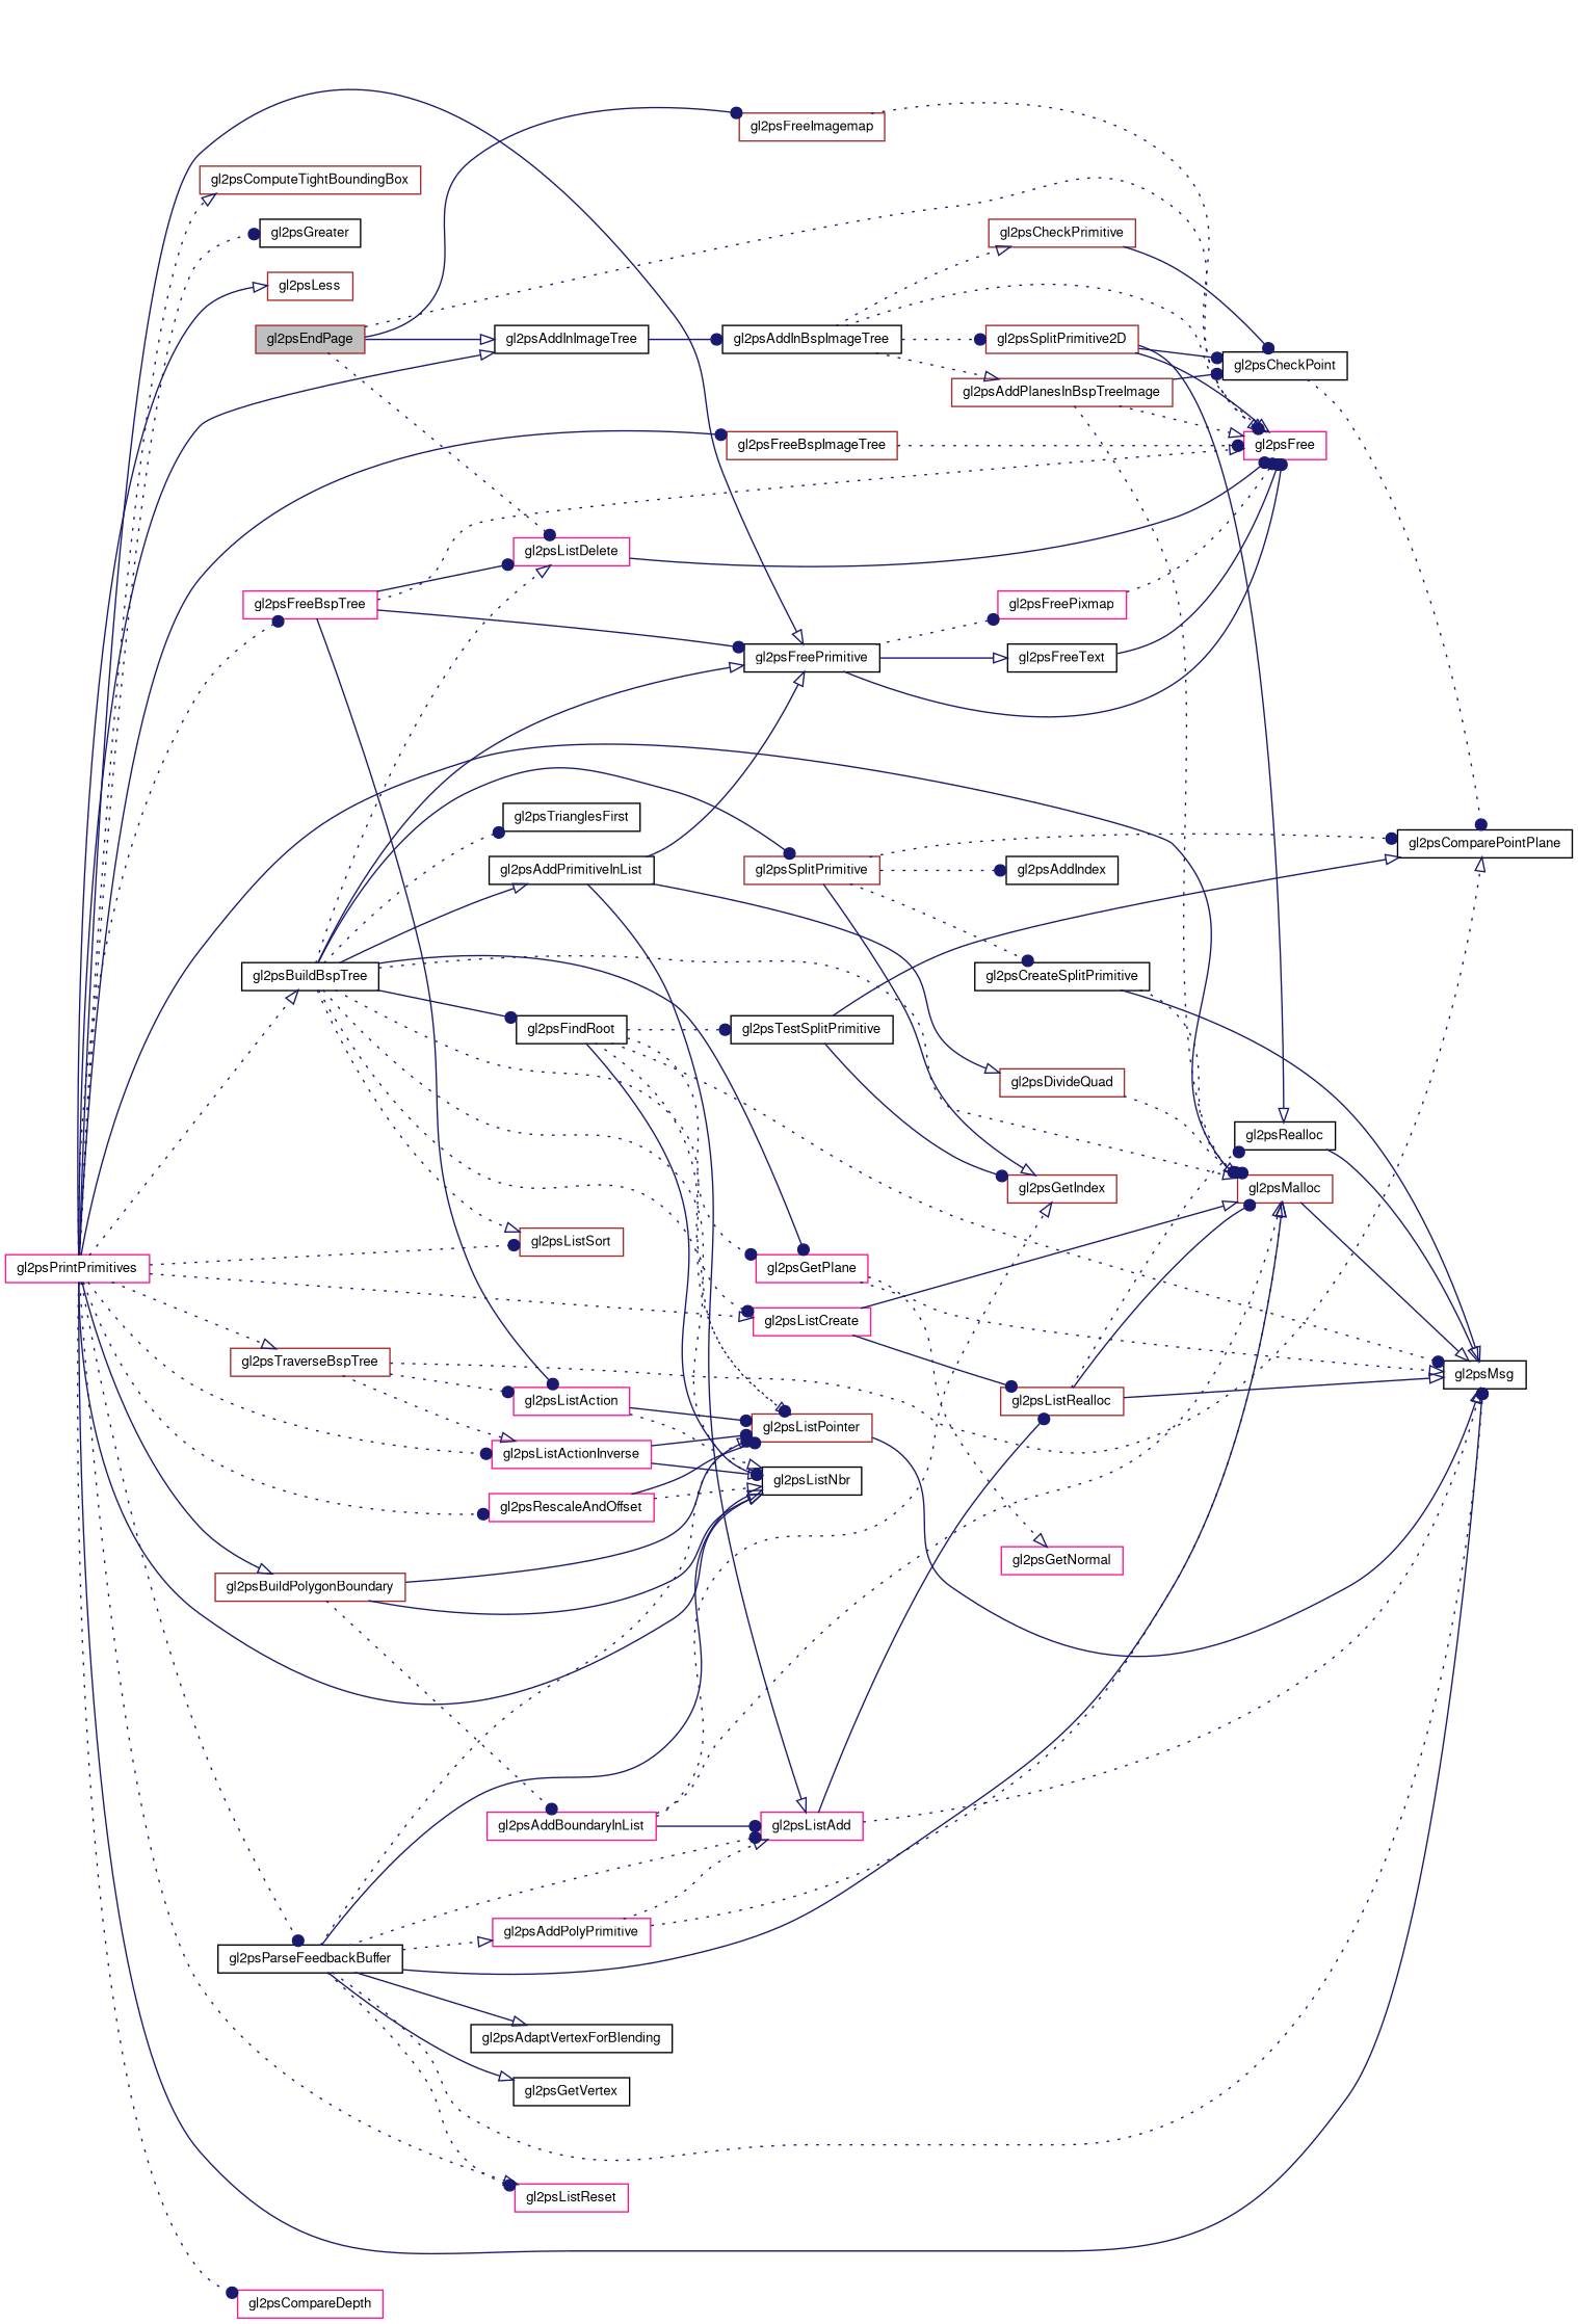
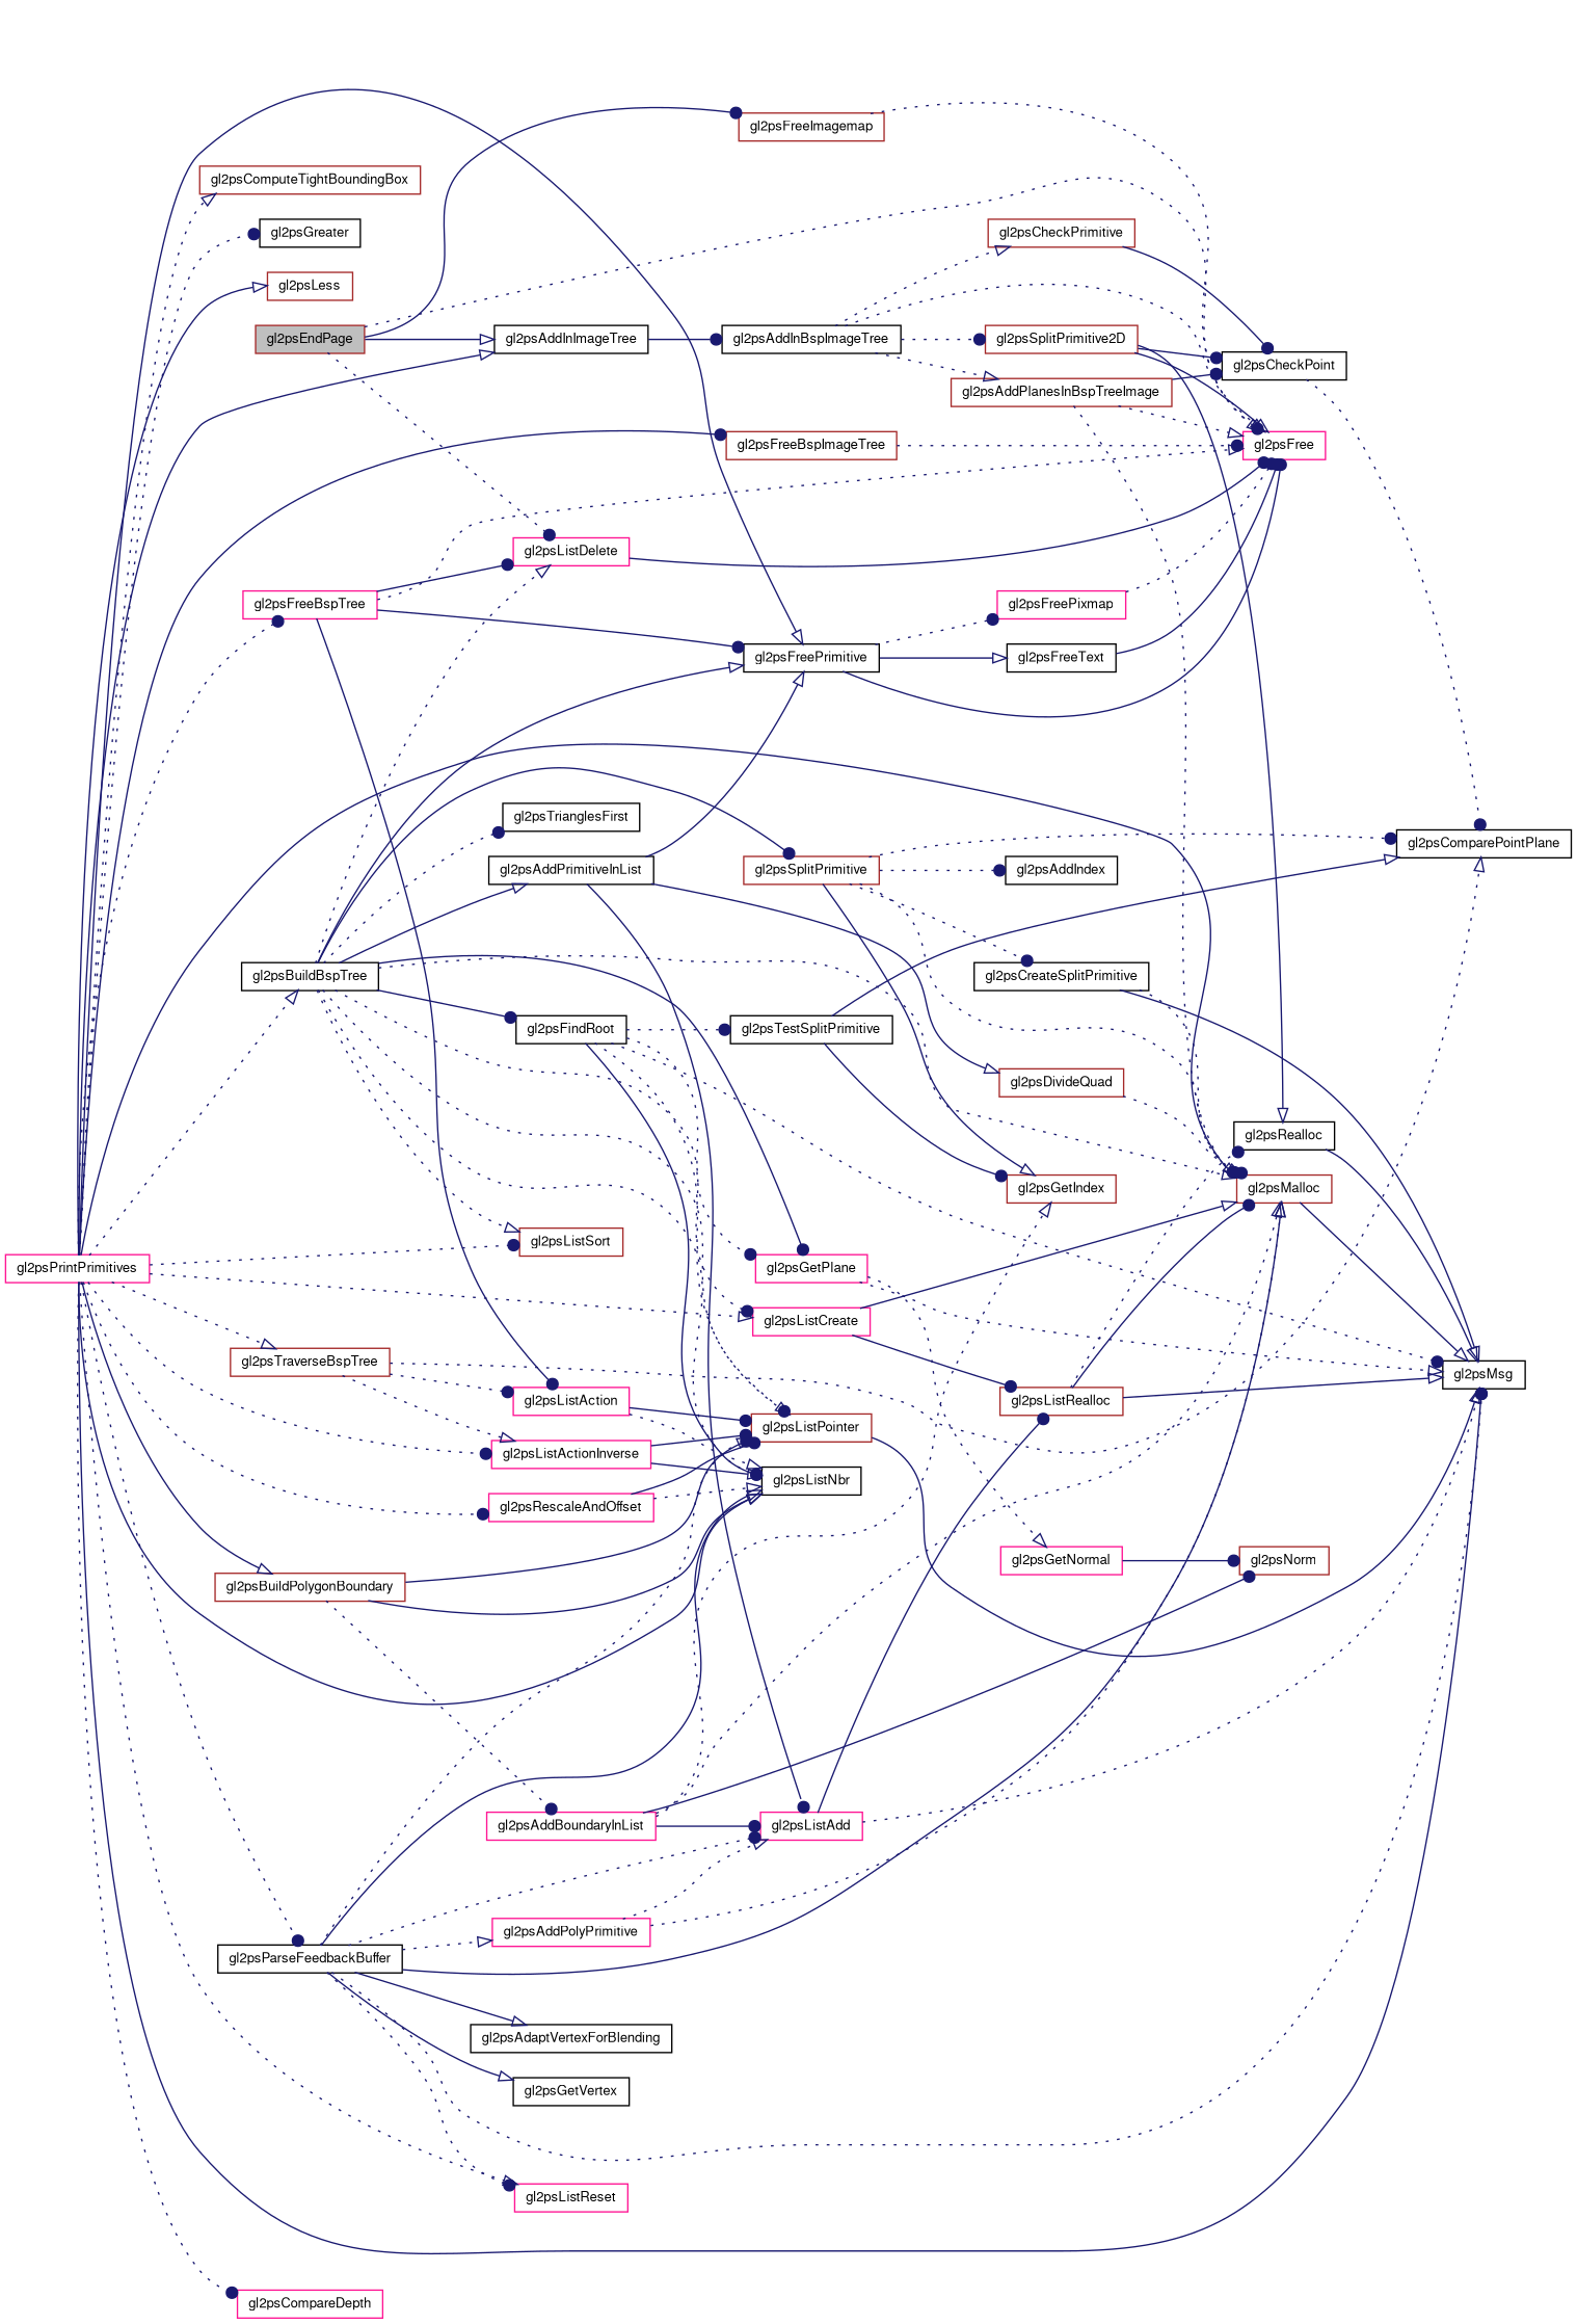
  digraph {
    rankdir=LR
    node [color=black fillcolor=white fontname=FreeSans fontsize=10 shape=record style=filled]
    edge [arrowhead=dot color=midnightblue fontname=FreeSans fontsize=10 labelfontname=FreeSans labelfontsize=10 style=dotted]
    n1 [color=brown fillcolor=grey75 fontcolor=black height=0.2 label=gl2psEndPage width=0.4]
    n2 [color=deeppink height=0.2 label=gl2psFree width=0.4]
    n3 [color=brown height=0.2 label=gl2psFreeImagemap width=0.4]
    n4 [color=deeppink height=0.2 label=gl2psListDelete width=0.4]
    n5 [height=0.2 label=gl2psAddInImageTree width=0.4]
    n6 [color=deeppink height=0.2 label=gl2psPrintPrimitives width=0.4]
    n7 [color=brown height=0.2 label=gl2psMalloc width=0.4]
    n8 [height=0.2 label=gl2psMsg width=0.4]
    n9 [height=0.2 label=gl2psBuildBspTree width=0.4]
    n10 [height=0.2 label=gl2psFreePrimitive width=0.4]
    n11 [height=0.2 label=gl2psListNbr width=0.4]
    n12 [color=deeppink height=0.2 label=gl2psListCreate width=0.4]
    n13 [color=brown height=0.2 label=gl2psListSort width=0.4]
    n14 [color=brown height=0.2 label=gl2psBuildPolygonBoundary width=0.4]
    n15 [color=deeppink height=0.2 label=gl2psCompareDepth width=0.4]
    n16 [color=brown height=0.2 label=gl2psComputeTightBoundingBox width=0.4]
    n17 [color=brown height=0.2 label=gl2psFreeBspImageTree width=0.4]
    n18 [color=deeppink height=0.2 label=gl2psFreeBspTree width=0.4]
    n19 [height=0.2 label=gl2psGreater width=0.4]
    n20 [color=brown height=0.2 label=gl2psLess width=0.4]
    n21 [color=deeppink height=0.2 label=gl2psListActionInverse width=0.4]
    n22 [color=deeppink height=0.2 label=gl2psListReset width=0.4]
    n23 [height=0.2 label=gl2psParseFeedbackBuffer width=0.4]
    n24 [color=deeppink height=0.2 label=gl2psRescaleAndOffset width=0.4]
    n25 [color=brown height=0.2 label=gl2psTraverseBspTree width=0.4]
    n26 [height=0.2 label=gl2psAddInBspImageTree width=0.4]
    n27 [height=0.2 label=gl2psAddPrimitiveInList width=0.4]
    n28 [height=0.2 label=gl2psFindRoot width=0.4]
    n29 [color=deeppink height=0.2 label=gl2psGetPlane width=0.4]
    n30 [color=brown height=0.2 label=gl2psListPointer width=0.4]
    n31 [color=brown height=0.2 label=gl2psSplitPrimitive width=0.4]
    n32 [height=0.2 label=gl2psTrianglesFirst width=0.4]
    n33 [color=deeppink height=0.2 label=gl2psFreePixmap width=0.4]
    n34 [height=0.2 label=gl2psFreeText width=0.4]
    n35 [color=brown height=0.2 label=gl2psListRealloc width=0.4]
    n36 [color=deeppink height=0.2 label=gl2psAddBoundaryInList width=0.4]
    n37 [color=deeppink height=0.2 label=gl2psListAction width=0.4]
    n38 [color=deeppink height=0.2 label=gl2psListAdd width=0.4]
    n39 [height=0.2 label=gl2psAdaptVertexForBlending width=0.4]
    n40 [color=deeppink height=0.2 label=gl2psAddPolyPrimitive width=0.4]
    n41 [height=0.2 label=gl2psGetVertex width=0.4]
    n42 [height=0.2 label=gl2psComparePointPlane width=0.4]
    n43 [color=brown height=0.2 label=gl2psAddPlanesInBspTreeImage width=0.4]
    n44 [color=brown height=0.2 label=gl2psCheckPrimitive width=0.4]
    n45 [color=brown height=0.2 label=gl2psSplitPrimitive2D width=0.4]
    n46 [height=0.2 label=gl2psCheckPoint width=0.4]
    n47 [height=0.2 label=gl2psRealloc width=0.4]
    n48 [color=brown height=0.2 label=gl2psDivideQuad width=0.4]
    n49 [height=0.2 label=gl2psTestSplitPrimitive width=0.4]
    n50 [color=deeppink height=0.2 label=gl2psGetNormal width=0.4]
    n51 [color=brown height=0.2 label=gl2psGetIndex width=0.4]
    n52 [height=0.2 label=gl2psAddIndex width=0.4]
    n53 [height=0.2 label=gl2psCreateSplitPrimitive width=0.4]
+   n54 [color=brown height=0.2 label=gl2psNorm width=0.4]
    n1 -> n2
    n1 -> n3 [style=solid]
    n1 -> n4
    n1 -> n5 [arrowhead=onormal style=solid]
    n3 -> n2 [arrowhead=onormal]
    n4 -> n2 [style=solid]
    n5 -> n26 [style=solid]
    n6 -> n5 [arrowhead=onormal style=solid]
    n6 -> n7 [style=solid]
    n6 -> n8 [style=solid]
    n6 -> n9 [arrowhead=onormal]
    n6 -> n10 [arrowhead=onormal style=solid]
    n6 -> n11 [arrowhead=onormal style=solid]
    n6 -> n12 [arrowhead=onormal]
    n6 -> n13
    n6 -> n14 [arrowhead=onormal style=solid]
    n6 -> n15
    n6 -> n16 [arrowhead=onormal]
    n6 -> n17 [style=solid]
    n6 -> n18
    n6 -> n19
    n6 -> n20 [arrowhead=onormal style=solid]
    n6 -> n21
    n6 -> n22 [arrowhead=onormal]
    n6 -> n23
    n6 -> n24
    n6 -> n25 [arrowhead=onormal]
    n7 -> n8 [arrowhead=onormal style=solid]
    n9 -> n4 [arrowhead=onormal]
    n9 -> n7 [arrowhead=onormal]
    n9 -> n10 [arrowhead=onormal style=solid]
    n9 -> n11
    n9 -> n12
    n9 -> n13 [arrowhead=onormal]
    n9 -> n27 [arrowhead=onormal style=solid]
    n9 -> n28 [style=solid]
    n9 -> n29 [style=solid]
    n9 -> n30 [arrowhead=onormal]
    n9 -> n31 [style=solid]
    n9 -> n32
    n10 -> n2 [style=solid]
    n10 -> n33
    n10 -> n34 [arrowhead=onormal style=solid]
    n12 -> n7 [arrowhead=onormal style=solid]
    n12 -> n35 [style=solid]
    n14 -> n11 [arrowhead=onormal style=solid]
    n14 -> n30 [style=solid]
    n14 -> n36
    n17 -> n2
    n18 -> n2 [arrowhead=onormal]
    n18 -> n4 [style=solid]
    n18 -> n10 [style=solid]
    n18 -> n37 [style=solid]
    n21 -> n11 [arrowhead=onormal style=solid]
    n21 -> n30 [style=solid]
    n23 -> n7 [arrowhead=onormal style=solid]
    n23 -> n8
    n23 -> n11 [arrowhead=onormal style=solid]
    n23 -> n22
    n23 -> n30 [arrowhead=onormal]
    n23 -> n38
    n23 -> n39 [arrowhead=onormal style=solid]
    n23 -> n40 [arrowhead=onormal]
    n23 -> n41 [arrowhead=onormal style=solid]
    n24 -> n11 [arrowhead=onormal]
    n24 -> n30 [style=solid]
    n25 -> n21 [arrowhead=onormal]
    n25 -> n37
    n25 -> n42 [arrowhead=onormal]
    n26 -> n2 [arrowhead=onormal]
    n26 -> n43 [arrowhead=onormal]
    n26 -> n44 [arrowhead=onormal]
    n26 -> n45
    n27 -> n10 [arrowhead=onormal style=solid]
-   n27 -> n38 [arrowhead=onormal style=solid]
+   n27 -> n38 [style=solid]
    n27 -> n48 [arrowhead=onormal style=solid]
    n28 -> n8
    n28 -> n11 [style=solid]
    n28 -> n29
    n28 -> n30
    n28 -> n49
    n29 -> n8 [arrowhead=onormal]
    n29 -> n50 [arrowhead=onormal]
    n30 -> n8 [arrowhead=onormal style=solid]
+   n31 -> n7 [arrowhead=onormal]
    n31 -> n42
    n31 -> n51 [arrowhead=onormal style=solid]
    n31 -> n52
    n31 -> n53
    n33 -> n2
    n34 -> n2 [style=solid]
    n35 -> n7 [style=solid]
    n35 -> n8 [arrowhead=onormal style=solid]
    n35 -> n47
    n36 -> n7 [arrowhead=onormal]
    n36 -> n38 [style=solid]
    n36 -> n51 [arrowhead=onormal]
+   n36 -> n54 [style=solid]
    n37 -> n11 [arrowhead=onormal]
    n37 -> n30 [style=solid]
    n38 -> n8 [arrowhead=onormal]
    n38 -> n35 [style=solid]
    n40 -> n7 [arrowhead=onormal]
    n40 -> n38 [arrowhead=onormal]
    n43 -> n2 [arrowhead=onormal]
    n43 -> n7 [arrowhead=onormal]
    n43 -> n46 [style=solid]
    n44 -> n46 [style=solid]
    n45 -> n2 [arrowhead=onormal style=solid]
    n45 -> n46 [style=solid]
    n45 -> n47 [arrowhead=onormal style=solid]
    n46 -> n42
    n47 -> n8 [arrowhead=onormal style=solid]
    n48 -> n7
    n49 -> n42 [arrowhead=onormal style=solid]
    n49 -> n51 [style=solid]
+   n50 -> n54 [style=solid]
    n53 -> n7
    n53 -> n8 [arrowhead=onormal style=solid]
  }
